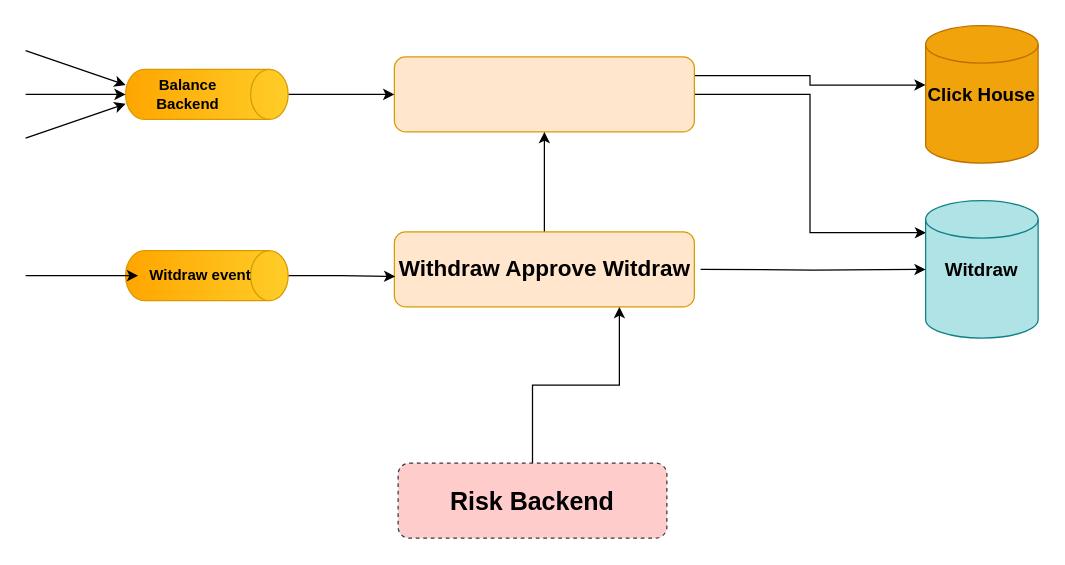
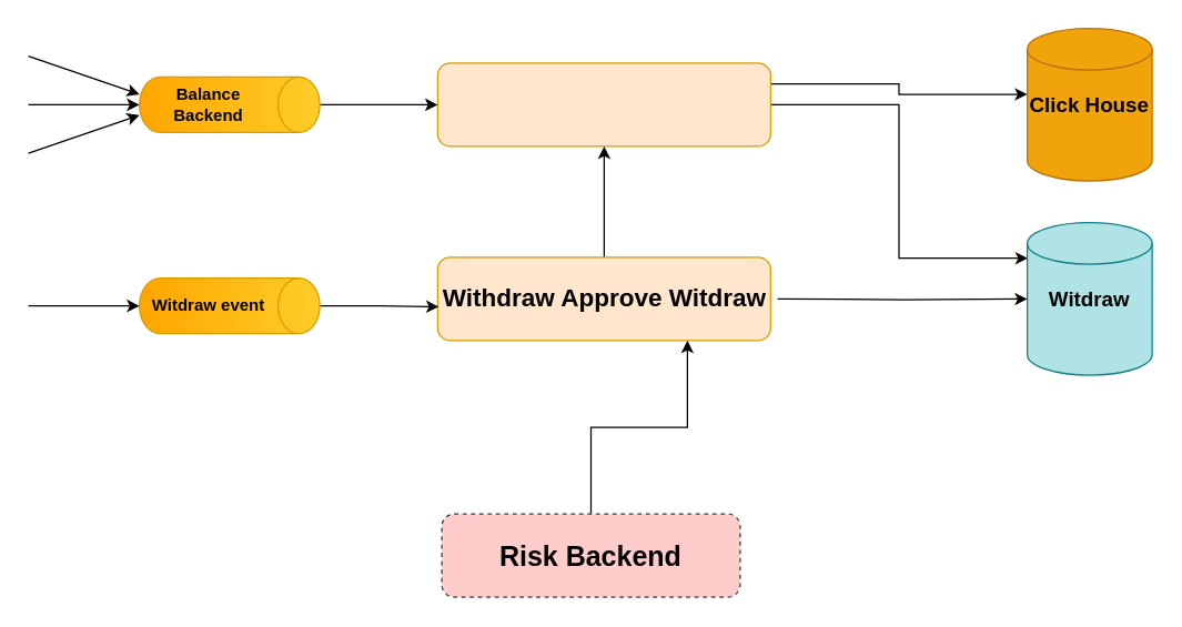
  <mxCell id="0" />
  <mxCell id="1" parent="0" />
  <mxCell id="2" style="edgeStyle=orthogonalEdgeStyle;rounded=0;orthogonalLoop=1;jettySize=auto;html=1;exitX=1;exitY=0.5;exitDx=0;exitDy=0;entryX=0.004;entryY=0.233;entryDx=0;entryDy=0;entryPerimeter=0;" edge="1" parent="1" source="4" target="7"><mxGeometry relative="1" as="geometry" /></mxCell>
  <mxCell id="3" style="edgeStyle=orthogonalEdgeStyle;rounded=0;orthogonalLoop=1;jettySize=auto;html=1;exitX=1;exitY=0.25;exitDx=0;exitDy=0;entryX=0;entryY=0.25;entryDx=0;entryDy=0;" edge="1" parent="1" source="4" target="6"><mxGeometry relative="1" as="geometry" /></mxCell>
  <mxCell id="4" value="" style="rounded=1;whiteSpace=wrap;html=1;fillColor=#ffe6cc;strokeColor=#d79b00;" vertex="1" parent="1"><mxGeometry x="315" y="45" width="240" height="60" as="geometry" /></mxCell>
  <mxCell id="5" value="" style="shape=cylinder3;whiteSpace=wrap;html=1;boundedLbl=1;backgroundOutline=1;size=15;fillColor=#f0a30a;fontColor=#000000;strokeColor=#BD7000;" vertex="1" parent="1"><mxGeometry x="740" y="20" width="90" height="110" as="geometry" /></mxCell>
  <mxCell id="6" value="&lt;font style=&quot;font-size: 15px;&quot;&gt;&lt;b&gt;Click House&lt;/b&gt;&lt;/font&gt;" style="text;html=1;strokeColor=none;fillColor=none;align=center;verticalAlign=middle;whiteSpace=wrap;rounded=0;" vertex="1" parent="1"><mxGeometry x="740" y="60" width="90" height="30" as="geometry" /></mxCell>
  <mxCell id="7" value="" style="shape=cylinder3;whiteSpace=wrap;html=1;boundedLbl=1;backgroundOutline=1;size=15;fillColor=#b0e3e6;strokeColor=#0e8088;" vertex="1" parent="1"><mxGeometry x="740" y="160" width="90" height="110" as="geometry" /></mxCell>
  <mxCell id="8" value="&lt;font style=&quot;font-size: 15px;&quot;&gt;&lt;b&gt;Witdraw&lt;/b&gt;&lt;/font&gt;" style="text;html=1;strokeColor=none;fillColor=none;align=center;verticalAlign=middle;whiteSpace=wrap;rounded=0;" vertex="1" parent="1"><mxGeometry x="740" y="200" width="90" height="30" as="geometry" /></mxCell>
  <mxCell id="9" style="edgeStyle=orthogonalEdgeStyle;rounded=0;orthogonalLoop=1;jettySize=auto;html=1;exitX=0.5;exitY=0;exitDx=0;exitDy=0;entryX=0.5;entryY=1;entryDx=0;entryDy=0;" edge="1" parent="1" source="10" target="4"><mxGeometry relative="1" as="geometry" /></mxCell>
  <mxCell id="10" value="" style="rounded=1;whiteSpace=wrap;html=1;fillColor=#ffe6cc;strokeColor=#d79b00;" vertex="1" parent="1"><mxGeometry x="315" y="185" width="240" height="60" as="geometry" /></mxCell>
  <mxCell id="11" style="edgeStyle=orthogonalEdgeStyle;rounded=0;orthogonalLoop=1;jettySize=auto;html=1;entryX=0;entryY=0.5;entryDx=0;entryDy=0;" edge="1" parent="1" target="8"><mxGeometry relative="1" as="geometry"><mxPoint x="560" y="215" as="sourcePoint" /></mxGeometry></mxCell>
  <mxCell id="12" value="&lt;b&gt;&lt;font style=&quot;font-size: 18px;&quot;&gt;Withdraw Approve Witdraw&lt;/font&gt;&lt;/b&gt;" style="text;html=1;strokeColor=none;fillColor=none;align=center;verticalAlign=middle;whiteSpace=wrap;rounded=0;" vertex="1" parent="1"><mxGeometry x="318" y="200" width="235" height="30" as="geometry" /></mxCell>
  <mxCell id="13" style="edgeStyle=orthogonalEdgeStyle;rounded=0;orthogonalLoop=1;jettySize=auto;html=1;exitX=0.5;exitY=0;exitDx=0;exitDy=0;exitPerimeter=0;entryX=0;entryY=0.5;entryDx=0;entryDy=0;" edge="1" parent="1" source="14" target="4"><mxGeometry relative="1" as="geometry" /></mxCell>
  <mxCell id="14" value="" style="shape=cylinder3;whiteSpace=wrap;html=1;boundedLbl=1;backgroundOutline=1;size=15;direction=south;fillColor=#ffcd28;strokeColor=#d79b00;gradientColor=#ffa500;" vertex="1" parent="1"><mxGeometry x="100" y="55" width="130" height="40" as="geometry" /></mxCell>
  <mxCell id="15" value="&lt;b&gt;&lt;font style=&quot;font-size: 12px;&quot;&gt;Balance Backend&lt;/font&gt;&lt;/b&gt;" style="text;html=1;strokeColor=none;fillColor=none;align=center;verticalAlign=middle;whiteSpace=wrap;rounded=0;" vertex="1" parent="1"><mxGeometry x="100" y="60" width="100" height="30" as="geometry" /></mxCell>
  <mxCell id="16" style="edgeStyle=orthogonalEdgeStyle;rounded=0;orthogonalLoop=1;jettySize=auto;html=1;entryX=0.003;entryY=0.595;entryDx=0;entryDy=0;entryPerimeter=0;" edge="1" parent="1" source="17" target="10"><mxGeometry relative="1" as="geometry" /></mxCell>
  <mxCell id="17" value="" style="shape=cylinder3;whiteSpace=wrap;html=1;boundedLbl=1;backgroundOutline=1;size=15;direction=south;fillColor=#ffcd28;strokeColor=#d79b00;gradientColor=#ffa500;" vertex="1" parent="1"><mxGeometry x="100" y="200" width="130" height="40" as="geometry" /></mxCell>
- <mxCell id="18" value="&lt;b&gt;&lt;font style=&quot;font-size: 12px;&quot;&gt;Witdraw event&lt;/font&gt;&lt;/b&gt;" style="text;html=1;strokeColor=none;fillColor=none;align=center;verticalAlign=middle;whiteSpace=wrap;rounded=0;" vertex="1" parent="1"><mxGeometry x="110" y="205" width="100" height="30" as="geometry" /></mxCell>
+ <mxCell id="18" value="&lt;b&gt;&lt;font style=&quot;font-size: 12px;&quot;&gt;Witdraw event&lt;/font&gt;&lt;/b&gt;" style="text;html=1;strokeColor=none;fillColor=none;align=center;verticalAlign=middle;whiteSpace=wrap;rounded=0;" vertex="1" parent="1"><mxGeometry x="100" y="205" width="100" height="30" as="geometry" /></mxCell>
  <mxCell id="19" value="" style="endArrow=classic;html=1;rounded=0;entryX=0;entryY=0.75;entryDx=0;entryDy=0;" edge="1" parent="1" target="15"><mxGeometry width="50" height="50" relative="1" as="geometry"><mxPoint x="20" y="110" as="sourcePoint" /><mxPoint x="90" y="80" as="targetPoint" /></mxGeometry></mxCell>
  <mxCell id="20" value="" style="endArrow=classic;html=1;rounded=0;entryX=0;entryY=0.5;entryDx=0;entryDy=0;" edge="1" parent="1" target="15"><mxGeometry width="50" height="50" relative="1" as="geometry"><mxPoint x="20" y="75" as="sourcePoint" /><mxPoint x="60" y="60" as="targetPoint" /></mxGeometry></mxCell>
  <mxCell id="21" value="" style="endArrow=classic;html=1;rounded=0;entryX=0;entryY=0.25;entryDx=0;entryDy=0;" edge="1" parent="1" target="15"><mxGeometry width="50" height="50" relative="1" as="geometry"><mxPoint x="20" y="40" as="sourcePoint" /><mxPoint x="110" y="93" as="targetPoint" /></mxGeometry></mxCell>
  <mxCell id="22" value="" style="endArrow=classic;html=1;rounded=0;entryX=0;entryY=0.5;entryDx=0;entryDy=0;" edge="1" parent="1" target="18"><mxGeometry width="50" height="50" relative="1" as="geometry"><mxPoint x="20" y="220" as="sourcePoint" /><mxPoint x="60" y="230" as="targetPoint" /></mxGeometry></mxCell>
  <mxCell id="23" style="edgeStyle=orthogonalEdgeStyle;rounded=0;orthogonalLoop=1;jettySize=auto;html=1;entryX=0.75;entryY=1;entryDx=0;entryDy=0;" edge="1" parent="1" source="24" target="10"><mxGeometry relative="1" as="geometry" /></mxCell>
  <mxCell id="24" value="&lt;b style=&quot;border-color: var(--border-color);&quot;&gt;&lt;font style=&quot;border-color: var(--border-color); font-size: 20px;&quot;&gt;Risk Backend&lt;/font&gt;&lt;/b&gt;" style="rounded=1;whiteSpace=wrap;html=1;fillColor=#ffcccc;strokeColor=#36393d;dashed=1;" vertex="1" parent="1"><mxGeometry x="318" y="370" width="215" height="60" as="geometry" /></mxCell>
